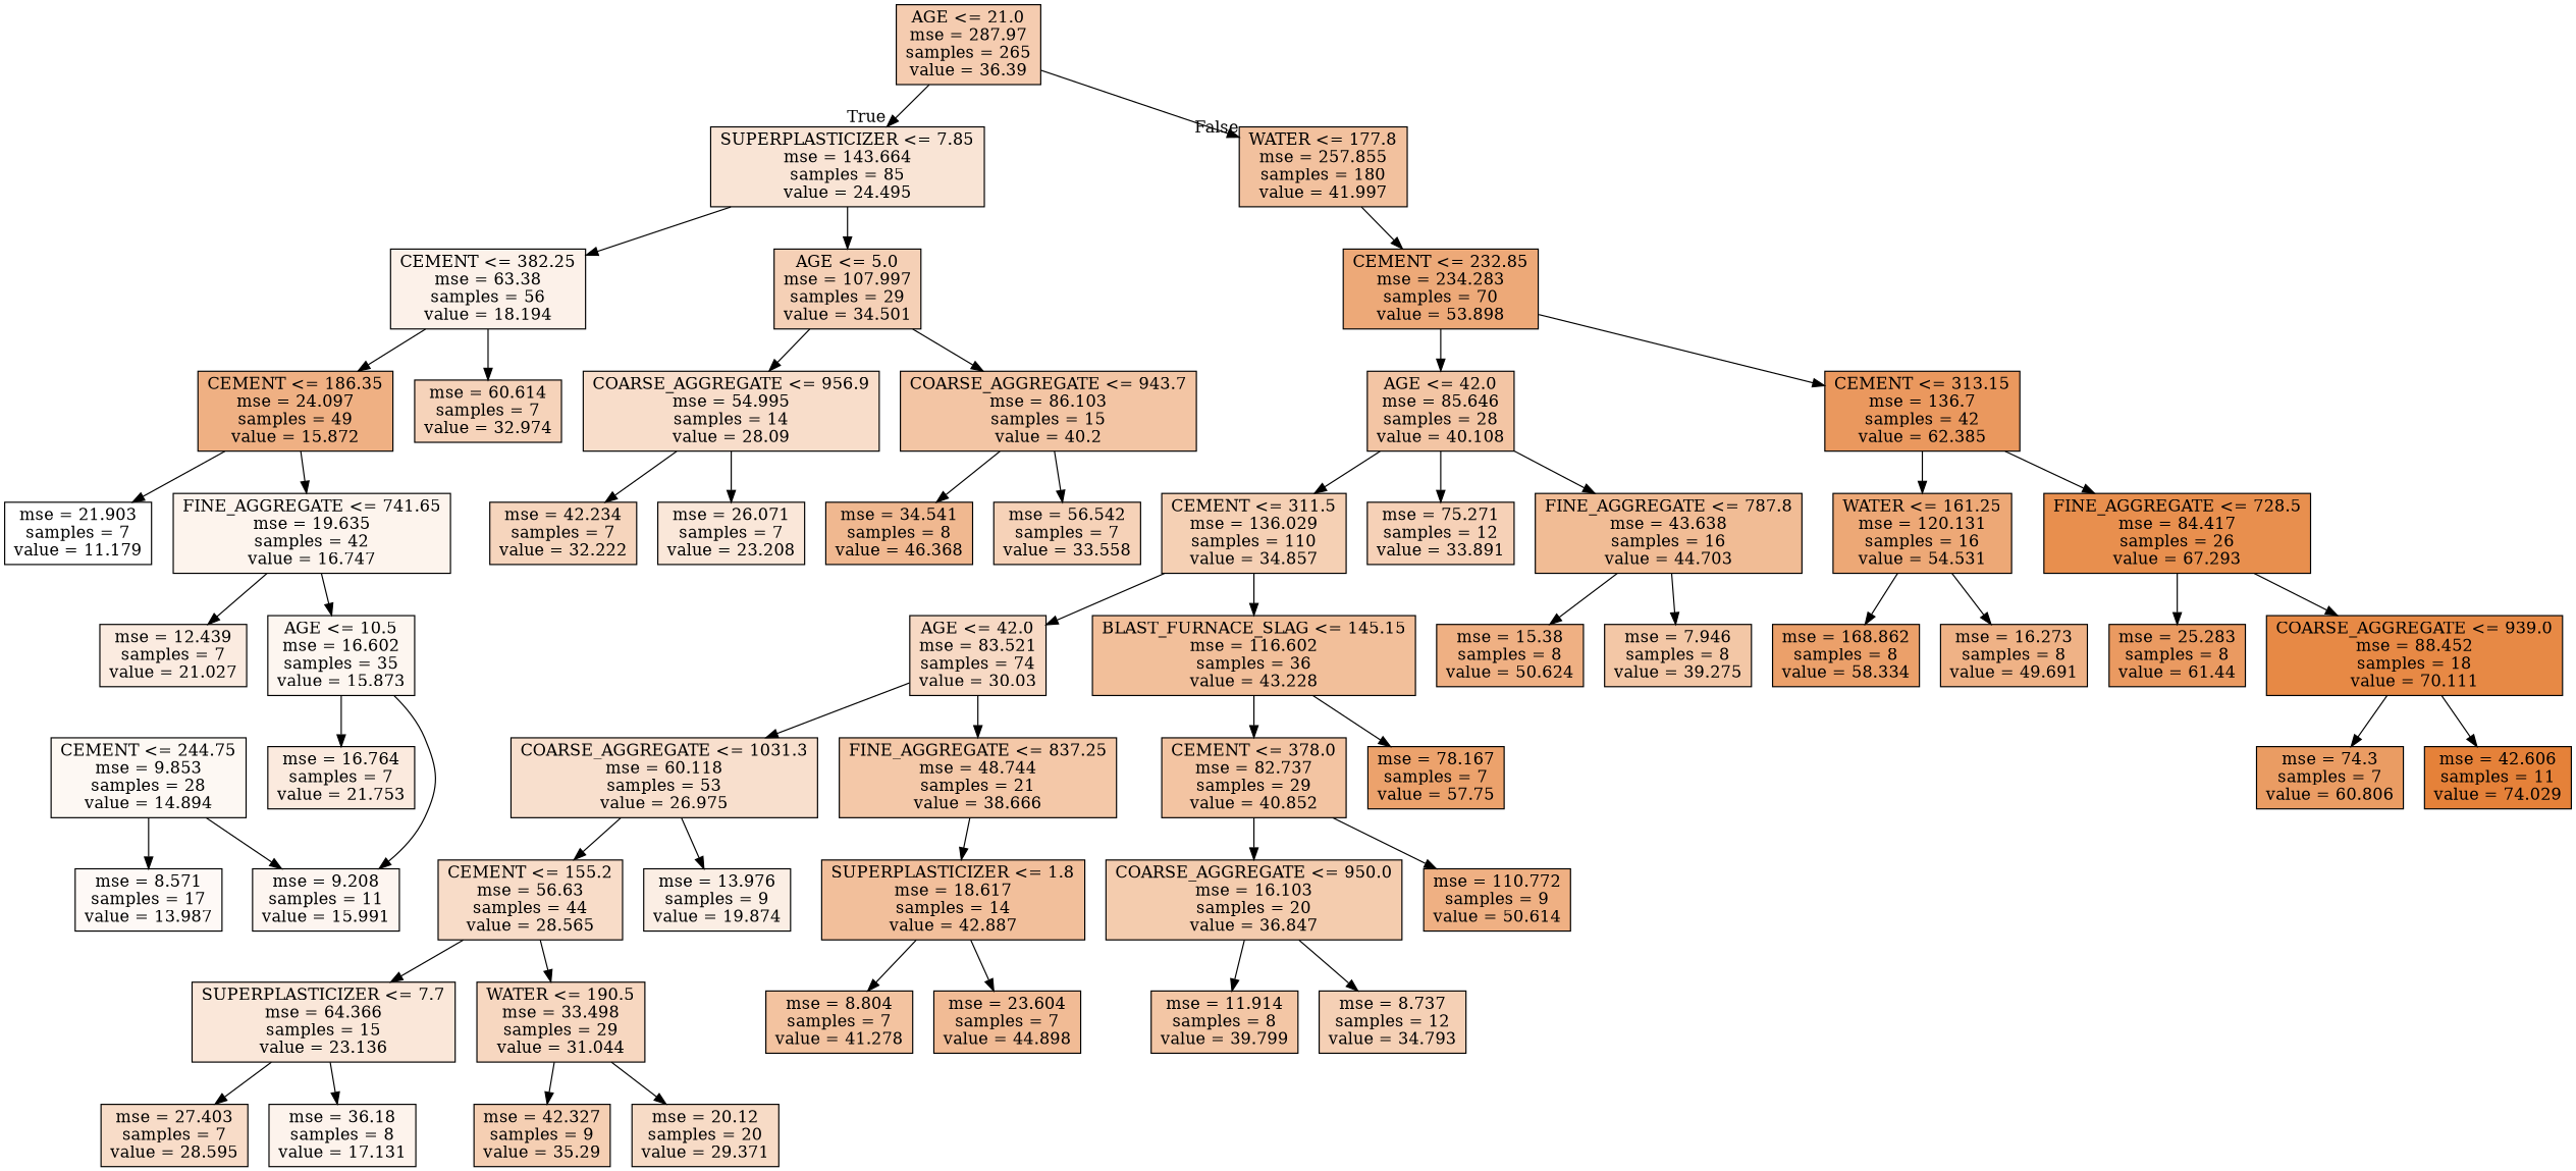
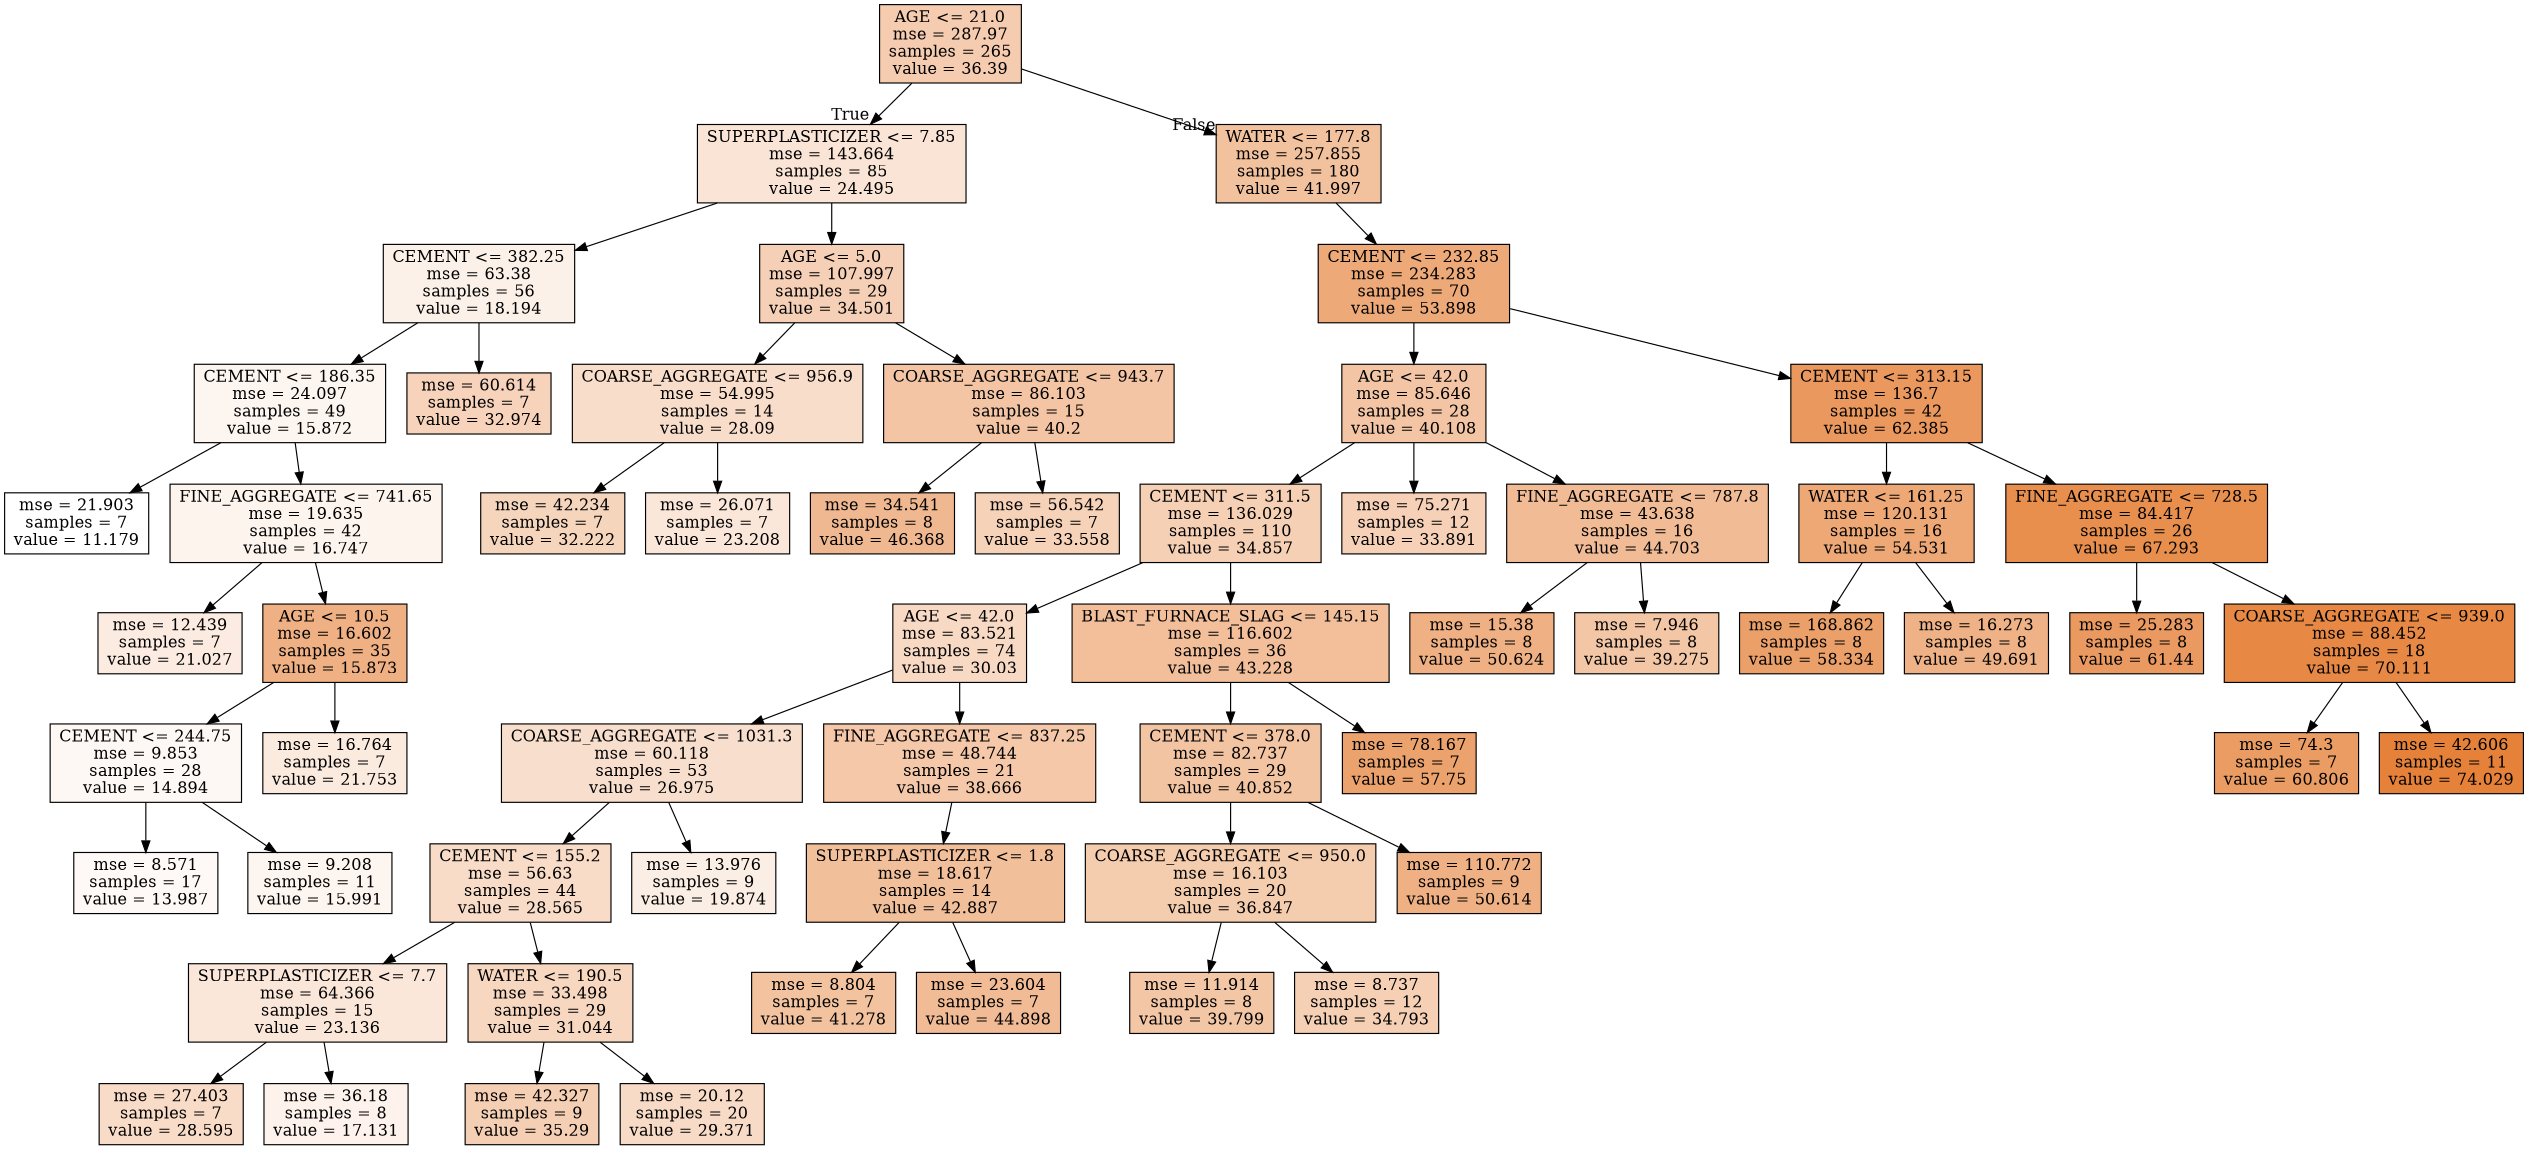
  digraph {
    node [color=black fillcolor="#fdf6f0" shape=box style=filled]
    n1 [fillcolor="#f5ccb0" label="AGE <= 21.0\nmse = 287.97\nsamples = 265\nvalue = 36.39"]
    n2 [fillcolor="#f9e4d5" label="SUPERPLASTICIZER <= 7.85\nmse = 143.664\nsamples = 85\nvalue = 24.495"]
    n3 [fillcolor="#f2c19e" label="WATER <= 177.8\nmse = 257.855\nsamples = 180\nvalue = 41.997"]
    n4 [fillcolor="#fcf1e9" label="CEMENT <= 382.25\nmse = 63.38\nsamples = 56\nvalue = 18.194"]
    n5 [fillcolor="#f5d0b6" label="AGE <= 5.0\nmse = 107.997\nsamples = 29\nvalue = 34.501"]
    n6 [fillcolor="#eda978" label="CEMENT <= 232.85\nmse = 234.283\nsamples = 70\nvalue = 53.898"]
-   n7 [fillcolor="#efb083" label="CEMENT <= 186.35\nmse = 24.097\nsamples = 49\nvalue = 15.872"]
+   n7 [label="CEMENT <= 186.35\nmse = 24.097\nsamples = 49\nvalue = 15.872"]
    n8 [fillcolor="#f6d3ba" label="mse = 60.614\nsamples = 7\nvalue = 32.974"]
    n9 [fillcolor="#f8ddca" label="COARSE_AGGREGATE <= 956.9\nmse = 54.995\nsamples = 14\nvalue = 28.09"]
    n10 [fillcolor="#f3c5a4" label="COARSE_AGGREGATE <= 943.7\nmse = 86.103\nsamples = 15\nvalue = 40.2"]
    n11 [fillcolor="#ffffff" label="mse = 21.903\nsamples = 7\nvalue = 11.179"]
    n12 [fillcolor="#fdf4ed" label="FINE_AGGREGATE <= 741.65\nmse = 19.635\nsamples = 42\nvalue = 16.747"]
    n13 [fillcolor="#fbebe0" label="mse = 12.439\nsamples = 7\nvalue = 21.027"]
-   n14 [label="AGE <= 10.5\nmse = 16.602\nsamples = 35\nvalue = 15.873"]
+   n14 [fillcolor="#efb083" label="AGE <= 10.5\nmse = 16.602\nsamples = 35\nvalue = 15.873"]
    n15 [fillcolor="#fdf8f3" label="CEMENT <= 244.75\nmse = 9.853\nsamples = 28\nvalue = 14.894"]
    n16 [fillcolor="#fbeade" label="mse = 16.764\nsamples = 7\nvalue = 21.753"]
    n17 [fillcolor="#fdf5f0" label="mse = 9.208\nsamples = 11\nvalue = 15.991"]
    n18 [fillcolor="#fef9f6" label="mse = 8.571\nsamples = 17\nvalue = 13.987"]
    n19 [fillcolor="#f6d5bd" label="mse = 42.234\nsamples = 7\nvalue = 32.222"]
    n20 [fillcolor="#fae7d9" label="mse = 26.071\nsamples = 7\nvalue = 23.208"]
    n21 [fillcolor="#f0b890" label="mse = 34.541\nsamples = 8\nvalue = 46.368"]
    n22 [fillcolor="#f6d2b8" label="mse = 56.542\nsamples = 7\nvalue = 33.558"]
    n23 [fillcolor="#f3c5a4" label="AGE <= 42.0\nmse = 85.646\nsamples = 28\nvalue = 40.108"]
    n24 [fillcolor="#ea985e" label="CEMENT <= 313.15\nmse = 136.7\nsamples = 42\nvalue = 62.385"]
    n25 [fillcolor="#f5d0b4" label="CEMENT <= 311.5\nmse = 136.029\nsamples = 110\nvalue = 34.857"]
    n26 [fillcolor="#f7d9c4" label="AGE <= 42.0\nmse = 83.521\nsamples = 74\nvalue = 30.03"]
    n27 [fillcolor="#f2bf9a" label="BLAST_FURNACE_SLAG <= 145.15\nmse = 116.602\nsamples = 36\nvalue = 43.228"]
    n28 [fillcolor="#f6d1b7" label="mse = 75.271\nsamples = 12\nvalue = 33.891"]
    n29 [fillcolor="#f1bc95" label="FINE_AGGREGATE <= 787.8\nmse = 43.638\nsamples = 16\nvalue = 44.703"]
    n30 [fillcolor="#eda876" label="WATER <= 161.25\nmse = 120.131\nsamples = 16\nvalue = 54.531"]
    n31 [fillcolor="#e88f4e" label="FINE_AGGREGATE <= 728.5\nmse = 84.417\nsamples = 26\nvalue = 67.293"]
    n32 [fillcolor="#efb083" label="mse = 15.38\nsamples = 8\nvalue = 50.624"]
    n33 [fillcolor="#f3c7a6" label="mse = 7.946\nsamples = 8\nvalue = 39.275"]
    n34 [fillcolor="#eba06a" label="mse = 168.862\nsamples = 8\nvalue = 58.334"]
    n35 [fillcolor="#efb286" label="mse = 16.273\nsamples = 8\nvalue = 49.691"]
    n36 [fillcolor="#ea9a61" label="mse = 25.283\nsamples = 8\nvalue = 61.44"]
    n37 [fillcolor="#e78945" label="COARSE_AGGREGATE <= 939.0\nmse = 88.452\nsamples = 18\nvalue = 70.111"]
    n38 [fillcolor="#ea9c63" label="mse = 74.3\nsamples = 7\nvalue = 60.806"]
    n39 [fillcolor="#e58139" label="mse = 42.606\nsamples = 11\nvalue = 74.029"]
    n40 [fillcolor="#f8dfcd" label="COARSE_AGGREGATE <= 1031.3\nmse = 60.118\nsamples = 53\nvalue = 26.975"]
    n41 [fillcolor="#f4c8a8" label="FINE_AGGREGATE <= 837.25\nmse = 48.744\nsamples = 21\nvalue = 38.666"]
    n42 [fillcolor="#f3c4a2" label="CEMENT <= 378.0\nmse = 82.737\nsamples = 29\nvalue = 40.852"]
    n43 [fillcolor="#eca26c" label="mse = 78.167\nsamples = 7\nvalue = 57.75"]
    n44 [fillcolor="#f8dcc8" label="CEMENT <= 155.2\nmse = 56.63\nsamples = 44\nvalue = 28.565"]
    n45 [fillcolor="#fbeee4" label="mse = 13.976\nsamples = 9\nvalue = 19.874"]
    n46 [fillcolor="#f2bf9b" label="SUPERPLASTICIZER <= 1.8\nmse = 18.617\nsamples = 14\nvalue = 42.887"]
    n47 [fillcolor="#fae7d9" label="SUPERPLASTICIZER <= 7.7\nmse = 64.366\nsamples = 15\nvalue = 23.136"]
    n48 [fillcolor="#f7d7c0" label="WATER <= 190.5\nmse = 33.498\nsamples = 29\nvalue = 31.044"]
    n49 [fillcolor="#f8dcc8" label="mse = 27.403\nsamples = 7\nvalue = 28.595"]
    n50 [fillcolor="#fdf3ec" label="mse = 36.18\nsamples = 8\nvalue = 17.131"]
    n51 [fillcolor="#f5cfb3" label="mse = 42.327\nsamples = 9\nvalue = 35.29"]
    n52 [fillcolor="#f7dbc6" label="mse = 20.12\nsamples = 20\nvalue = 29.371"]
    n53 [fillcolor="#f3c3a0" label="mse = 8.804\nsamples = 7\nvalue = 41.278"]
    n54 [fillcolor="#f1bb95" label="mse = 23.604\nsamples = 7\nvalue = 44.898"]
    n55 [fillcolor="#f4ccae" label="COARSE_AGGREGATE <= 950.0\nmse = 16.103\nsamples = 20\nvalue = 36.847"]
    n56 [fillcolor="#efb083" label="mse = 110.772\nsamples = 9\nvalue = 50.614"]
    n57 [fillcolor="#f3c6a5" label="mse = 11.914\nsamples = 8\nvalue = 39.799"]
    n58 [fillcolor="#f5d0b5" label="mse = 8.737\nsamples = 12\nvalue = 34.793"]
    n1 -> n2 [headlabel=True labelangle=45 labeldistance=2.5]
    n1 -> n3 [headlabel=False labelangle=-45 labeldistance=2.5]
    n2 -> n4
    n2 -> n5
    n3 -> n6
    n4 -> n7
    n4 -> n8
    n5 -> n9
    n5 -> n10
    n6 -> n23
    n6 -> n24
    n7 -> n11
    n7 -> n12
    n9 -> n19
    n9 -> n20
    n10 -> n21
    n10 -> n22
    n12 -> n13
    n12 -> n14
-   n14 -> n17
+   n14 -> n15
    n14 -> n16
    n15 -> n17
    n15 -> n18
    n23 -> n25
    n23 -> n28
    n23 -> n29
    n24 -> n30
    n24 -> n31
    n25 -> n26
    n25 -> n27
    n26 -> n40
    n26 -> n41
    n27 -> n42
    n27 -> n43
    n29 -> n32
    n29 -> n33
    n30 -> n34
    n30 -> n35
    n31 -> n36
    n31 -> n37
    n37 -> n38
    n37 -> n39
    n40 -> n44
    n40 -> n45
    n41 -> n46
    n42 -> n55
    n42 -> n56
    n44 -> n47
    n44 -> n48
    n46 -> n53
    n46 -> n54
    n47 -> n49
    n47 -> n50
    n48 -> n51
    n48 -> n52
    n55 -> n57
    n55 -> n58
  }
